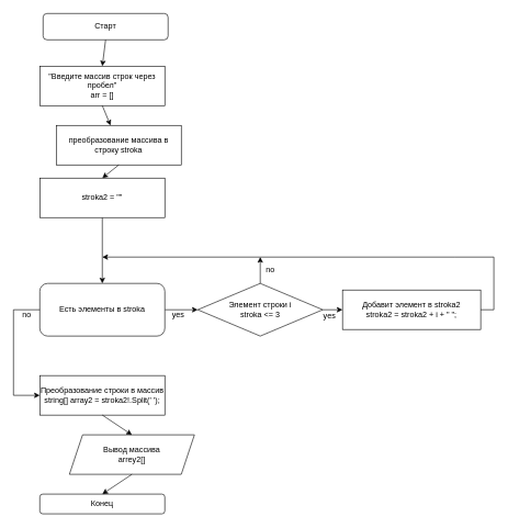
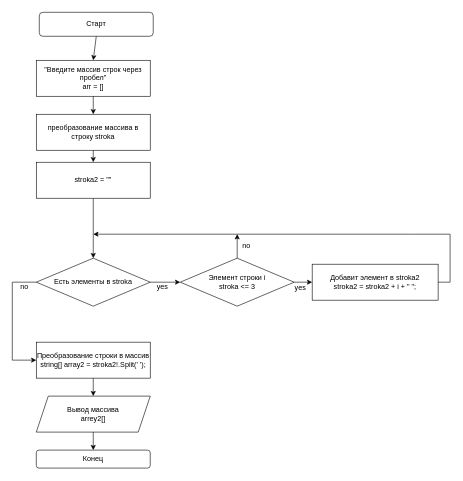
  <mxCell id="0" />
  <mxCell id="1" parent="0" />
  <mxCell id="2" value="Старт" style="rounded=1;whiteSpace=wrap;html=2;" parent="1" vertex="1"><mxGeometry x="65" y="20" width="190" height="40" as="geometry" /></mxCell>
  <mxCell id="3" value="&quot;Введите массив строк через пробел&quot;&lt;br&gt;arr = []" style="rounded=0;whiteSpace=wrap;html=1;" parent="1" vertex="1"><mxGeometry x="60" y="100" width="190" height="60" as="geometry" /></mxCell>
  <mxCell id="4" value="" style="edgeStyle=orthogonalEdgeStyle;rounded=0;orthogonalLoop=1;jettySize=auto;html=1;exitX=1;exitY=0.5;exitDx=0;exitDy=0;" edge="1" parent="1" source="14" target="6"><mxGeometry relative="1" as="geometry"><mxPoint x="155" y="250" as="sourcePoint" /></mxGeometry></mxCell>
- <mxCell id="5" value="преобразование массива в строку stroka" style="rounded=0;whiteSpace=wrap;html=1;" parent="1" vertex="1"><mxGeometry x="85" y="190" width="190" height="60" as="geometry" /></mxCell>
+ <mxCell id="5" value="преобразование массива в строку stroka" style="rounded=0;whiteSpace=wrap;html=1;" parent="1" vertex="1"><mxGeometry x="60" y="190" width="190" height="60" as="geometry" /></mxCell>
  <mxCell id="6" value="Элемент строки i&lt;br&gt;stroka &amp;lt;= 3" style="rhombus;whiteSpace=wrap;html=1;" vertex="1" parent="1"><mxGeometry x="300" y="430" width="190" height="80" as="geometry" /></mxCell>
  <mxCell id="7" value="" style="edgeStyle=orthogonalEdgeStyle;rounded=0;orthogonalLoop=1;jettySize=auto;html=1;" edge="1" parent="1" source="8" target="14"><mxGeometry relative="1" as="geometry" /></mxCell>
  <mxCell id="8" value="stroka2 = &quot;&quot;" style="rounded=0;whiteSpace=wrap;html=1;" vertex="1" parent="1"><mxGeometry x="60" y="270" width="190" height="60" as="geometry" /></mxCell>
  <mxCell id="9" value="Добавит элемент в stroka2&lt;br&gt;stroka2 = stroka2 + i + &quot; &quot;;" style="rounded=0;whiteSpace=wrap;html=1;" vertex="1" parent="1"><mxGeometry x="520" y="440" width="210" height="60" as="geometry" /></mxCell>
  <mxCell id="10" value="" style="endArrow=classic;html=1;rounded=0;exitX=1;exitY=0.5;exitDx=0;exitDy=0;" edge="1" parent="1" source="6" target="9"><mxGeometry width="50" height="50" relative="1" as="geometry"><mxPoint x="280" y="360" as="sourcePoint" /><mxPoint x="330" y="310" as="targetPoint" /></mxGeometry></mxCell>
  <mxCell id="11" value="yes" style="text;html=1;align=center;verticalAlign=middle;resizable=0;points=[];autosize=1;strokeColor=none;fillColor=none;" vertex="1" parent="1"><mxGeometry x="250" y="463" width="40" height="30" as="geometry" /></mxCell>
  <mxCell id="12" value="" style="endArrow=classic;html=1;rounded=0;exitX=1;exitY=0.5;exitDx=0;exitDy=0;" edge="1" parent="1" source="9"><mxGeometry width="50" height="50" relative="1" as="geometry"><mxPoint x="740" y="400" as="sourcePoint" /><mxPoint x="155" y="390" as="targetPoint" /><Array as="points"><mxPoint x="750" y="470" /><mxPoint x="750" y="390" /><mxPoint x="690" y="390" /></Array></mxGeometry></mxCell>
  <mxCell id="13" value="no" style="text;html=1;align=center;verticalAlign=middle;resizable=0;points=[];autosize=1;strokeColor=none;fillColor=none;" vertex="1" parent="1"><mxGeometry x="20" y="463" width="40" height="30" as="geometry" /></mxCell>
- <mxCell id="14" value="Есть элементы в stroka" style="whiteSpace=wrap;html=1;rounded=1;" vertex="1" parent="1"><mxGeometry x="60" y="430" width="190" height="80" as="geometry" /></mxCell>
+ <mxCell id="14" value="Есть элементы в stroka" style="rhombus;whiteSpace=wrap;html=1;" vertex="1" parent="1"><mxGeometry x="60" y="430" width="190" height="80" as="geometry" /></mxCell>
  <mxCell id="15" value="" style="endArrow=classic;html=1;rounded=0;exitX=0;exitY=0.5;exitDx=0;exitDy=0;entryX=0;entryY=0.5;entryDx=0;entryDy=0;" edge="1" parent="1" source="14" target="22"><mxGeometry width="50" height="50" relative="1" as="geometry"><mxPoint x="90" y="460" as="sourcePoint" /><mxPoint x="20" y="520" as="targetPoint" /><Array as="points"><mxPoint x="20" y="470" /><mxPoint x="20" y="600" /></Array></mxGeometry></mxCell>
  <mxCell id="16" value="" style="endArrow=classic;html=1;rounded=0;exitX=0.5;exitY=1;exitDx=0;exitDy=0;entryX=0.5;entryY=0;entryDx=0;entryDy=0;" edge="1" parent="1" source="5" target="8"><mxGeometry width="50" height="50" relative="1" as="geometry"><mxPoint x="280" y="460" as="sourcePoint" /><mxPoint x="330" y="410" as="targetPoint" /></mxGeometry></mxCell>
  <mxCell id="17" value="" style="endArrow=classic;html=1;rounded=0;exitX=0.5;exitY=1;exitDx=0;exitDy=0;" edge="1" parent="1" source="3" target="5"><mxGeometry width="50" height="50" relative="1" as="geometry"><mxPoint x="280" y="160" as="sourcePoint" /><mxPoint x="330" y="110" as="targetPoint" /></mxGeometry></mxCell>
  <mxCell id="18" value="" style="endArrow=classic;html=1;rounded=0;exitX=0.5;exitY=1;exitDx=0;exitDy=0;entryX=0.5;entryY=0;entryDx=0;entryDy=0;" edge="1" parent="1" source="2" target="3"><mxGeometry width="50" height="50" relative="1" as="geometry"><mxPoint x="280" y="160" as="sourcePoint" /><mxPoint x="330" y="110" as="targetPoint" /></mxGeometry></mxCell>
  <mxCell id="19" value="" style="endArrow=classic;html=1;rounded=0;exitX=0.5;exitY=0;exitDx=0;exitDy=0;" edge="1" parent="1" source="6"><mxGeometry width="50" height="50" relative="1" as="geometry"><mxPoint x="280" y="360" as="sourcePoint" /><mxPoint x="395" y="390" as="targetPoint" /></mxGeometry></mxCell>
  <mxCell id="20" value="yes" style="text;html=1;align=center;verticalAlign=middle;resizable=0;points=[];autosize=1;strokeColor=none;fillColor=none;" vertex="1" parent="1"><mxGeometry x="480" y="465" width="40" height="30" as="geometry" /></mxCell>
  <mxCell id="21" value="no" style="text;html=1;align=center;verticalAlign=middle;resizable=0;points=[];autosize=1;strokeColor=none;fillColor=none;" vertex="1" parent="1"><mxGeometry x="390" y="395" width="40" height="30" as="geometry" /></mxCell>
  <mxCell id="22" value="Преобразование строки в массив&lt;br&gt;string[] array2 = stroka2!.Split(' ');" style="rounded=0;whiteSpace=wrap;html=1;" vertex="1" parent="1"><mxGeometry x="60" y="570" width="190" height="60" as="geometry" /></mxCell>
- <mxCell id="23" value="Вывод массива&lt;br&gt;arrey2[]" style="shape=parallelogram;perimeter=parallelogramPerimeter;whiteSpace=wrap;html=1;fixedSize=1;" vertex="1" parent="1"><mxGeometry x="105" y="660" width="190" height="60" as="geometry" /></mxCell>
+ <mxCell id="23" value="Вывод массива&lt;br&gt;arrey2[]" style="shape=parallelogram;perimeter=parallelogramPerimeter;whiteSpace=wrap;html=1;fixedSize=1;" vertex="1" parent="1"><mxGeometry x="60" y="660" width="190" height="60" as="geometry" /></mxCell>
  <mxCell id="24" value="" style="endArrow=classic;html=1;rounded=0;exitX=0.5;exitY=1;exitDx=0;exitDy=0;entryX=0.5;entryY=0;entryDx=0;entryDy=0;" edge="1" parent="1" source="22" target="23"><mxGeometry width="50" height="50" relative="1" as="geometry"><mxPoint x="280" y="550" as="sourcePoint" /><mxPoint x="330" y="500" as="targetPoint" /></mxGeometry></mxCell>
  <mxCell id="25" value="Конец" style="rounded=1;whiteSpace=wrap;html=1;" vertex="1" parent="1"><mxGeometry x="60" y="750" width="190" height="30" as="geometry" /></mxCell>
  <mxCell id="26" value="" style="endArrow=classic;html=1;rounded=0;exitX=0.5;exitY=1;exitDx=0;exitDy=0;entryX=0.5;entryY=0;entryDx=0;entryDy=0;" edge="1" parent="1" source="23" target="25"><mxGeometry width="50" height="50" relative="1" as="geometry"><mxPoint x="280" y="550" as="sourcePoint" /><mxPoint x="330" y="500" as="targetPoint" /></mxGeometry></mxCell>
